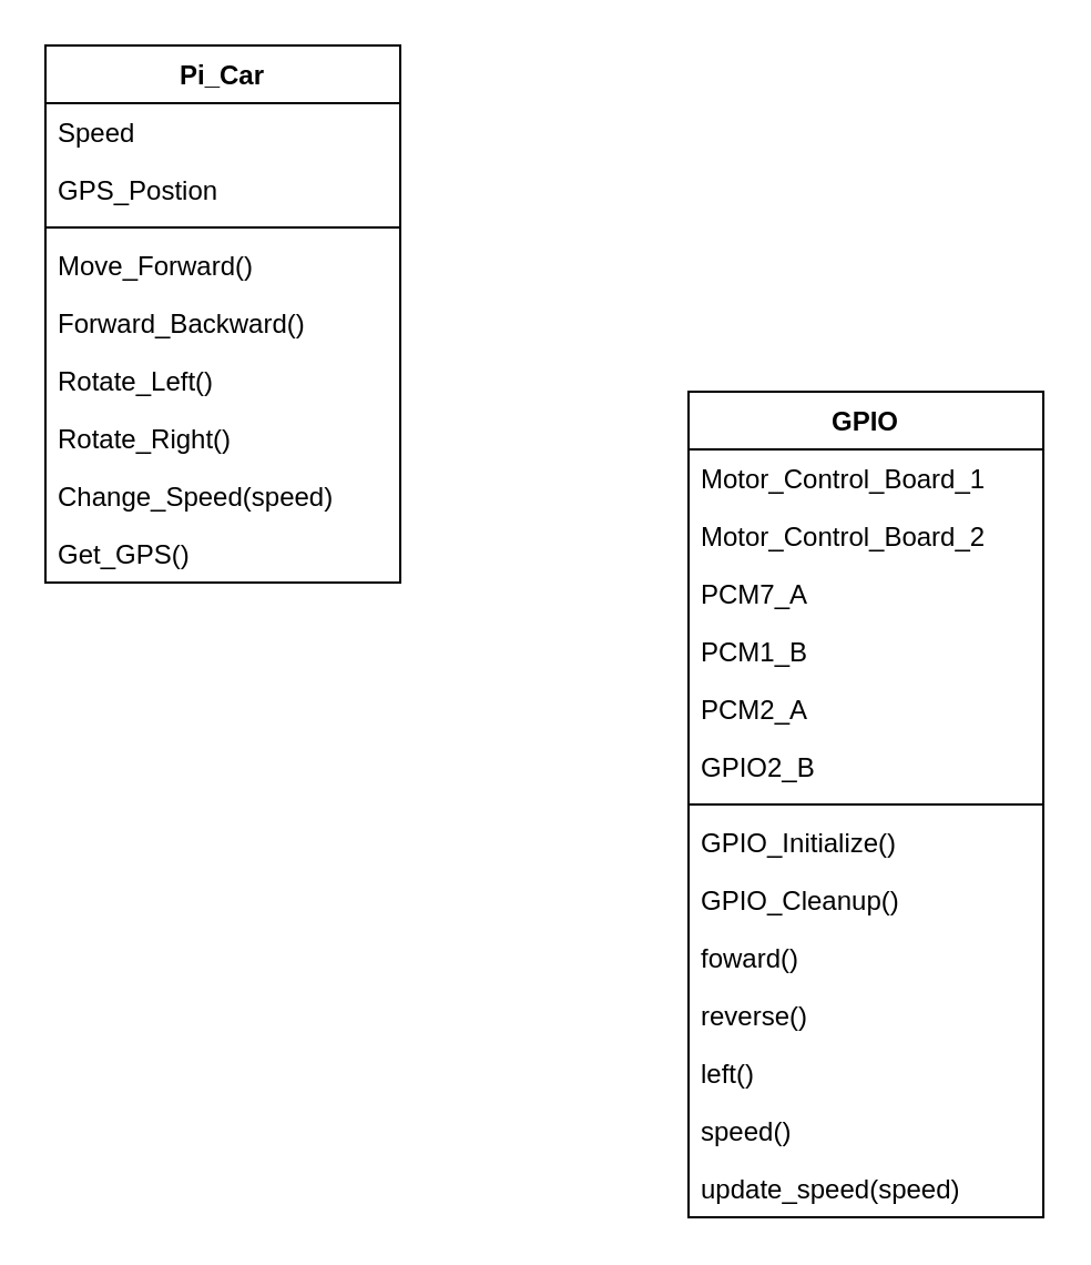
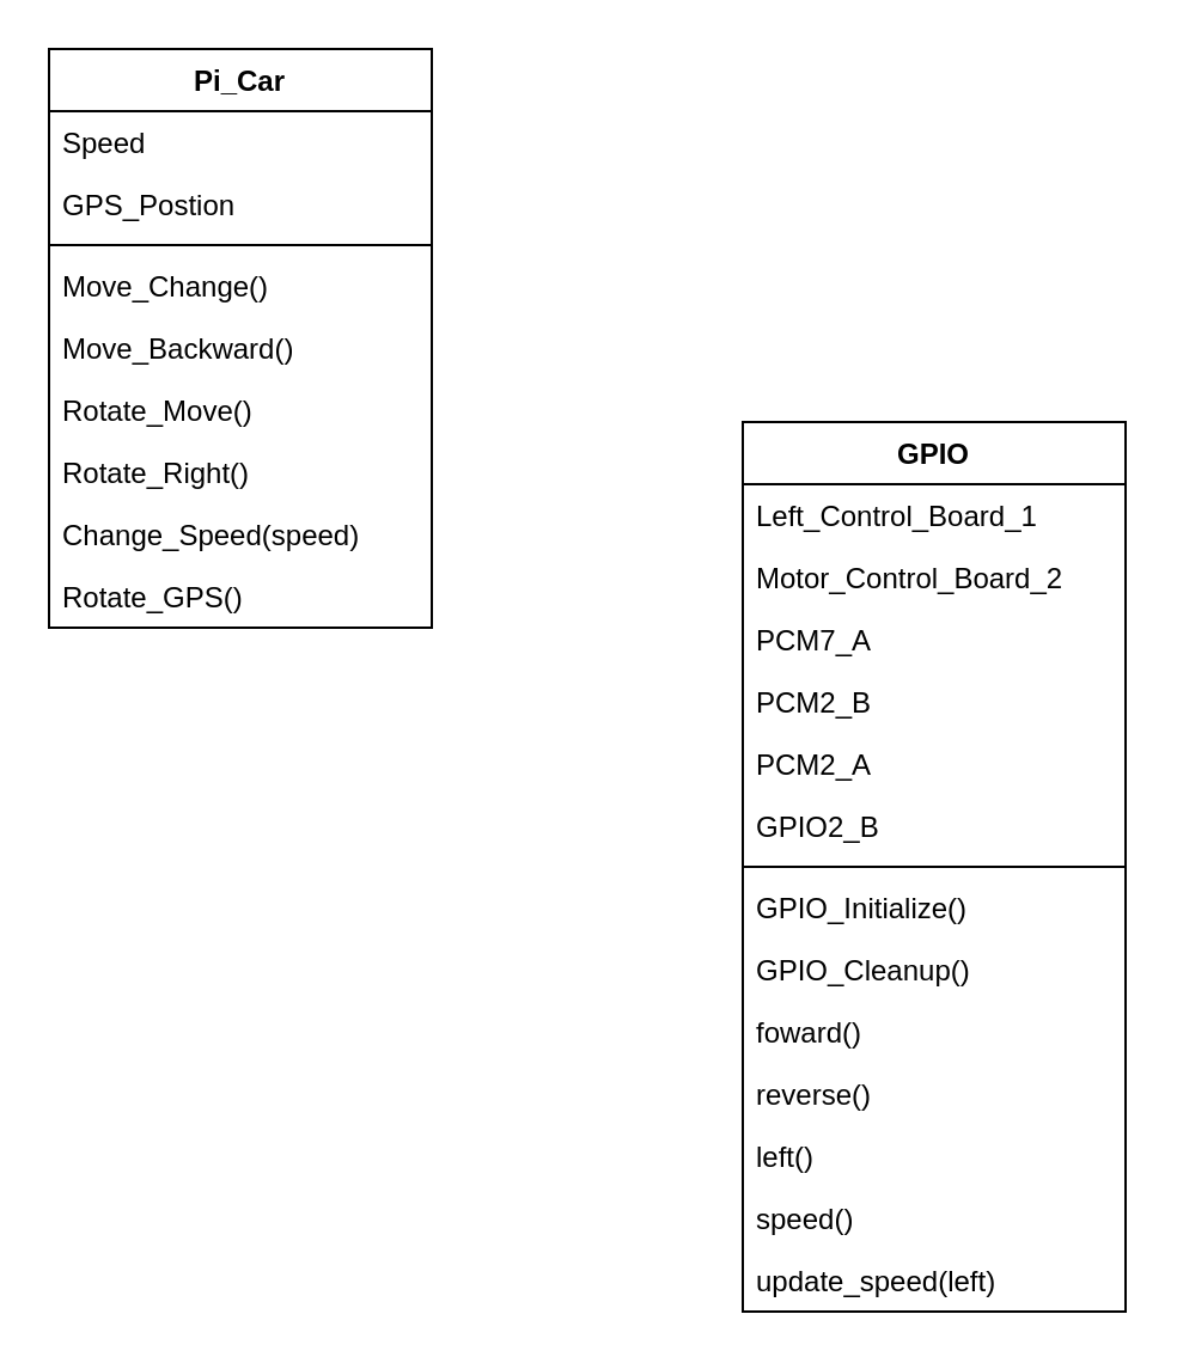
  <mxCell id="0" />
  <mxCell id="1" parent="0" />
  <mxCell id="2" value="Pi_Car" style="swimlane;fontStyle=1;align=center;verticalAlign=top;childLayout=stackLayout;horizontal=1;startSize=26;horizontalStack=0;resizeParent=1;resizeParentMax=0;resizeLast=0;collapsible=1;marginBottom=0;whiteSpace=wrap;html=1;" parent="1" vertex="1"><mxGeometry x="20" y="20" width="160" height="242" as="geometry"><mxRectangle x="330" y="550" width="80" height="30" as="alternateBounds" /></mxGeometry></mxCell>
  <mxCell id="3" value="&lt;div&gt;Speed&lt;/div&gt;" style="text;strokeColor=none;fillColor=none;align=left;verticalAlign=top;spacingLeft=4;spacingRight=4;overflow=hidden;rotatable=0;points=[[0,0.5],[1,0.5]];portConstraint=eastwest;whiteSpace=wrap;html=1;" parent="2" vertex="1"><mxGeometry y="26" width="160" height="26" as="geometry" /></mxCell>
  <mxCell id="4" value="GPS_Postion" style="text;strokeColor=none;fillColor=none;align=left;verticalAlign=top;spacingLeft=4;spacingRight=4;overflow=hidden;rotatable=0;points=[[0,0.5],[1,0.5]];portConstraint=eastwest;whiteSpace=wrap;html=1;" parent="2" vertex="1"><mxGeometry y="52" width="160" height="26" as="geometry" /></mxCell>
  <mxCell id="5" value="" style="line;strokeWidth=1;fillColor=none;align=left;verticalAlign=middle;spacingTop=-1;spacingLeft=3;spacingRight=3;rotatable=0;labelPosition=right;points=[];portConstraint=eastwest;strokeColor=inherit;" parent="2" vertex="1"><mxGeometry y="78" width="160" height="8" as="geometry" /></mxCell>
- <mxCell id="6" value="Move_Forward()" style="text;strokeColor=none;fillColor=none;align=left;verticalAlign=top;spacingLeft=4;spacingRight=4;overflow=hidden;rotatable=0;points=[[0,0.5],[1,0.5]];portConstraint=eastwest;whiteSpace=wrap;html=1;" parent="2" vertex="1"><mxGeometry y="86" width="160" height="26" as="geometry" /></mxCell>
- <mxCell id="7" value="Forward_Backward()" style="text;strokeColor=none;fillColor=none;align=left;verticalAlign=top;spacingLeft=4;spacingRight=4;overflow=hidden;rotatable=0;points=[[0,0.5],[1,0.5]];portConstraint=eastwest;whiteSpace=wrap;html=1;" parent="2" vertex="1"><mxGeometry y="112" width="160" height="26" as="geometry" /></mxCell>
- <mxCell id="8" value="Rotate_Left()" style="text;strokeColor=none;fillColor=none;align=left;verticalAlign=top;spacingLeft=4;spacingRight=4;overflow=hidden;rotatable=0;points=[[0,0.5],[1,0.5]];portConstraint=eastwest;whiteSpace=wrap;html=1;" parent="2" vertex="1"><mxGeometry y="138" width="160" height="26" as="geometry" /></mxCell>
+ <mxCell id="6" value="Move_Change()" style="text;strokeColor=none;fillColor=none;align=left;verticalAlign=top;spacingLeft=4;spacingRight=4;overflow=hidden;rotatable=0;points=[[0,0.5],[1,0.5]];portConstraint=eastwest;whiteSpace=wrap;html=1;" parent="2" vertex="1"><mxGeometry y="86" width="160" height="26" as="geometry" /></mxCell>
+ <mxCell id="7" value="Move_Backward()" style="text;strokeColor=none;fillColor=none;align=left;verticalAlign=top;spacingLeft=4;spacingRight=4;overflow=hidden;rotatable=0;points=[[0,0.5],[1,0.5]];portConstraint=eastwest;whiteSpace=wrap;html=1;" parent="2" vertex="1"><mxGeometry y="112" width="160" height="26" as="geometry" /></mxCell>
+ <mxCell id="8" value="Rotate_Move()" style="text;strokeColor=none;fillColor=none;align=left;verticalAlign=top;spacingLeft=4;spacingRight=4;overflow=hidden;rotatable=0;points=[[0,0.5],[1,0.5]];portConstraint=eastwest;whiteSpace=wrap;html=1;" parent="2" vertex="1"><mxGeometry y="138" width="160" height="26" as="geometry" /></mxCell>
  <mxCell id="9" value="Rotate_Right()" style="text;strokeColor=none;fillColor=none;align=left;verticalAlign=top;spacingLeft=4;spacingRight=4;overflow=hidden;rotatable=0;points=[[0,0.5],[1,0.5]];portConstraint=eastwest;whiteSpace=wrap;html=1;" parent="2" vertex="1"><mxGeometry y="164" width="160" height="26" as="geometry" /></mxCell>
  <mxCell id="10" value="Change_Speed(speed)" style="text;strokeColor=none;fillColor=none;align=left;verticalAlign=top;spacingLeft=4;spacingRight=4;overflow=hidden;rotatable=0;points=[[0,0.5],[1,0.5]];portConstraint=eastwest;whiteSpace=wrap;html=1;" parent="2" vertex="1"><mxGeometry y="190" width="160" height="26" as="geometry" /></mxCell>
- <mxCell id="11" value="Get_GPS()" style="text;strokeColor=none;fillColor=none;align=left;verticalAlign=top;spacingLeft=4;spacingRight=4;overflow=hidden;rotatable=0;points=[[0,0.5],[1,0.5]];portConstraint=eastwest;whiteSpace=wrap;html=1;" parent="2" vertex="1"><mxGeometry y="216" width="160" height="26" as="geometry" /></mxCell>
+ <mxCell id="11" value="Rotate_GPS()" style="text;strokeColor=none;fillColor=none;align=left;verticalAlign=top;spacingLeft=4;spacingRight=4;overflow=hidden;rotatable=0;points=[[0,0.5],[1,0.5]];portConstraint=eastwest;whiteSpace=wrap;html=1;" parent="2" vertex="1"><mxGeometry y="216" width="160" height="26" as="geometry" /></mxCell>
  <mxCell id="12" value="GPIO" style="swimlane;fontStyle=1;align=center;verticalAlign=top;childLayout=stackLayout;horizontal=1;startSize=26;horizontalStack=0;resizeParent=1;resizeParentMax=0;resizeLast=0;collapsible=1;marginBottom=0;whiteSpace=wrap;html=1;" parent="1" vertex="1"><mxGeometry x="310" y="176" width="160" height="372" as="geometry" /></mxCell>
- <mxCell id="13" value="&lt;div&gt;Motor_Control_Board_1&lt;/div&gt;&lt;div&gt;&lt;br&gt;&lt;/div&gt;" style="text;strokeColor=none;fillColor=none;align=left;verticalAlign=top;spacingLeft=4;spacingRight=4;overflow=hidden;rotatable=0;points=[[0,0.5],[1,0.5]];portConstraint=eastwest;whiteSpace=wrap;html=1;" parent="12" vertex="1"><mxGeometry y="26" width="160" height="26" as="geometry" /></mxCell>
+ <mxCell id="13" value="&lt;div&gt;Left_Control_Board_1&lt;/div&gt;&lt;div&gt;&lt;br&gt;&lt;/div&gt;" style="text;strokeColor=none;fillColor=none;align=left;verticalAlign=top;spacingLeft=4;spacingRight=4;overflow=hidden;rotatable=0;points=[[0,0.5],[1,0.5]];portConstraint=eastwest;whiteSpace=wrap;html=1;" parent="12" vertex="1"><mxGeometry y="26" width="160" height="26" as="geometry" /></mxCell>
  <mxCell id="14" value="Motor_Control_Board_2" style="text;strokeColor=none;fillColor=none;align=left;verticalAlign=top;spacingLeft=4;spacingRight=4;overflow=hidden;rotatable=0;points=[[0,0.5],[1,0.5]];portConstraint=eastwest;whiteSpace=wrap;html=1;" vertex="1" parent="12"><mxGeometry y="52" width="160" height="26" as="geometry" /></mxCell>
  <mxCell id="15" value="PCM7_A" style="text;strokeColor=none;fillColor=none;align=left;verticalAlign=top;spacingLeft=4;spacingRight=4;overflow=hidden;rotatable=0;points=[[0,0.5],[1,0.5]];portConstraint=eastwest;whiteSpace=wrap;html=1;" vertex="1" parent="12"><mxGeometry y="78" width="160" height="26" as="geometry" /></mxCell>
- <mxCell id="16" value="PCM1_B" style="text;strokeColor=none;fillColor=none;align=left;verticalAlign=top;spacingLeft=4;spacingRight=4;overflow=hidden;rotatable=0;points=[[0,0.5],[1,0.5]];portConstraint=eastwest;whiteSpace=wrap;html=1;" vertex="1" parent="12"><mxGeometry y="104" width="160" height="26" as="geometry" /></mxCell>
+ <mxCell id="16" value="PCM2_B" style="text;strokeColor=none;fillColor=none;align=left;verticalAlign=top;spacingLeft=4;spacingRight=4;overflow=hidden;rotatable=0;points=[[0,0.5],[1,0.5]];portConstraint=eastwest;whiteSpace=wrap;html=1;" vertex="1" parent="12"><mxGeometry y="104" width="160" height="26" as="geometry" /></mxCell>
  <mxCell id="17" value="PCM2_A" style="text;strokeColor=none;fillColor=none;align=left;verticalAlign=top;spacingLeft=4;spacingRight=4;overflow=hidden;rotatable=0;points=[[0,0.5],[1,0.5]];portConstraint=eastwest;whiteSpace=wrap;html=1;" vertex="1" parent="12"><mxGeometry y="130" width="160" height="26" as="geometry" /></mxCell>
  <mxCell id="18" value="GPIO2_B" style="text;strokeColor=none;fillColor=none;align=left;verticalAlign=top;spacingLeft=4;spacingRight=4;overflow=hidden;rotatable=0;points=[[0,0.5],[1,0.5]];portConstraint=eastwest;whiteSpace=wrap;html=1;" vertex="1" parent="12"><mxGeometry y="156" width="160" height="26" as="geometry" /></mxCell>
  <mxCell id="19" value="" style="line;strokeWidth=1;fillColor=none;align=left;verticalAlign=middle;spacingTop=-1;spacingLeft=3;spacingRight=3;rotatable=0;labelPosition=right;points=[];portConstraint=eastwest;strokeColor=inherit;" parent="12" vertex="1"><mxGeometry y="182" width="160" height="8" as="geometry" /></mxCell>
  <mxCell id="20" value="GPIO_Initialize()" style="text;strokeColor=none;fillColor=none;align=left;verticalAlign=top;spacingLeft=4;spacingRight=4;overflow=hidden;rotatable=0;points=[[0,0.5],[1,0.5]];portConstraint=eastwest;whiteSpace=wrap;html=1;" vertex="1" parent="12"><mxGeometry y="190" width="160" height="26" as="geometry" /></mxCell>
  <mxCell id="21" value="GPIO_Cleanup()" style="text;strokeColor=none;fillColor=none;align=left;verticalAlign=top;spacingLeft=4;spacingRight=4;overflow=hidden;rotatable=0;points=[[0,0.5],[1,0.5]];portConstraint=eastwest;whiteSpace=wrap;html=1;" parent="12" vertex="1"><mxGeometry y="216" width="160" height="26" as="geometry" /></mxCell>
  <mxCell id="22" value="foward()" style="text;strokeColor=none;fillColor=none;align=left;verticalAlign=top;spacingLeft=4;spacingRight=4;overflow=hidden;rotatable=0;points=[[0,0.5],[1,0.5]];portConstraint=eastwest;whiteSpace=wrap;html=1;" vertex="1" parent="12"><mxGeometry y="242" width="160" height="26" as="geometry" /></mxCell>
  <mxCell id="23" value="reverse()" style="text;strokeColor=none;fillColor=none;align=left;verticalAlign=top;spacingLeft=4;spacingRight=4;overflow=hidden;rotatable=0;points=[[0,0.5],[1,0.5]];portConstraint=eastwest;whiteSpace=wrap;html=1;" vertex="1" parent="12"><mxGeometry y="268" width="160" height="26" as="geometry" /></mxCell>
  <mxCell id="24" value="left()" style="text;strokeColor=none;fillColor=none;align=left;verticalAlign=top;spacingLeft=4;spacingRight=4;overflow=hidden;rotatable=0;points=[[0,0.5],[1,0.5]];portConstraint=eastwest;whiteSpace=wrap;html=1;" vertex="1" parent="12"><mxGeometry y="294" width="160" height="26" as="geometry" /></mxCell>
  <mxCell id="25" value="speed()" style="text;strokeColor=none;fillColor=none;align=left;verticalAlign=top;spacingLeft=4;spacingRight=4;overflow=hidden;rotatable=0;points=[[0,0.5],[1,0.5]];portConstraint=eastwest;whiteSpace=wrap;html=1;" vertex="1" parent="12"><mxGeometry y="320" width="160" height="26" as="geometry" /></mxCell>
- <mxCell id="26" value="update_speed(speed)" style="text;strokeColor=none;fillColor=none;align=left;verticalAlign=top;spacingLeft=4;spacingRight=4;overflow=hidden;rotatable=0;points=[[0,0.5],[1,0.5]];portConstraint=eastwest;whiteSpace=wrap;html=1;" vertex="1" parent="12"><mxGeometry y="346" width="160" height="26" as="geometry" /></mxCell>
+ <mxCell id="26" value="update_speed(left)" style="text;strokeColor=none;fillColor=none;align=left;verticalAlign=top;spacingLeft=4;spacingRight=4;overflow=hidden;rotatable=0;points=[[0,0.5],[1,0.5]];portConstraint=eastwest;whiteSpace=wrap;html=1;" vertex="1" parent="12"><mxGeometry y="346" width="160" height="26" as="geometry" /></mxCell>
